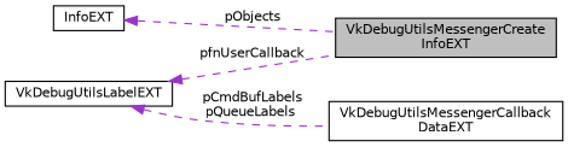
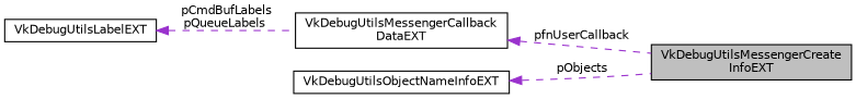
  digraph {
    rankdir=LR
    node [color=black fillcolor=white fontname=Helvetica fontsize=10 shape=record style=filled]
    edge [color=darkorchid3 dir=back fontname=Helvetica fontsize=10 labelfontname=Helvetica labelfontsize=10 style=dashed]
    n1 [fillcolor=grey75 fontcolor=black height=0.2 label="VkDebugUtilsMessengerCreate\lInfoEXT" width=0.4]
    n2 [height=0.2 label="VkDebugUtilsMessengerCallback\lDataEXT" width=0.4]
-   n3 [height=0.2 label=InfoEXT width=0.4]
+   n3 [height=0.2 label=VkDebugUtilsObjectNameInfoEXT width=0.4]
    n4 [height=0.2 label=VkDebugUtilsLabelEXT width=0.4]
-   n4 -> n1 [label=" pfnUserCallback"]
+   n2 -> n1 [label=" pfnUserCallback"]
    n3 -> n1 [label=" pObjects"]
    n4 -> n2 [label=" pCmdBufLabels\npQueueLabels"]
  }
